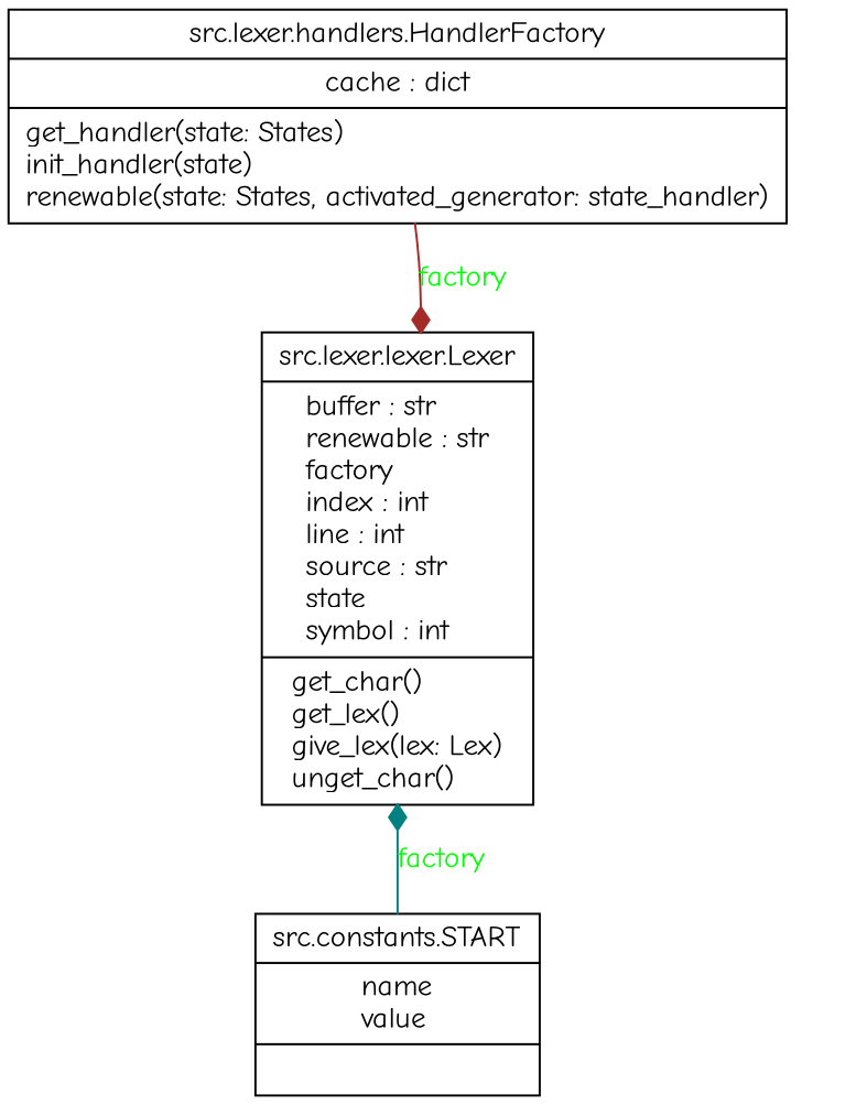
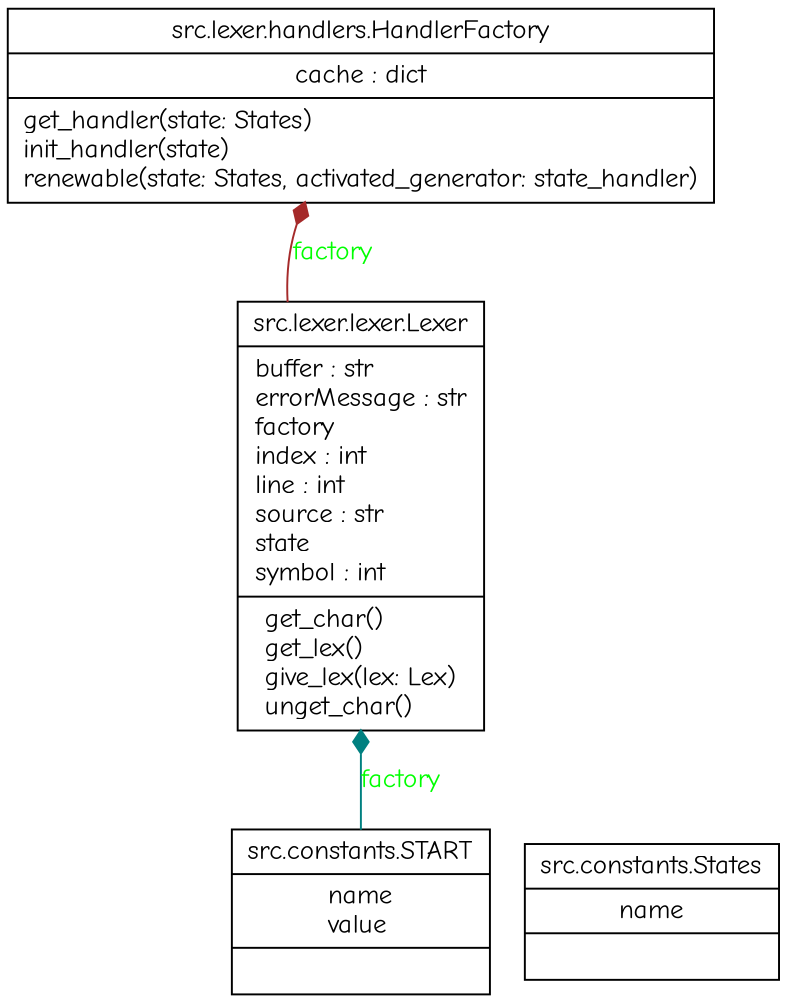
  digraph {
    fontname="Comic Neue"
    rankdir=BT
    node [color=black fontcolor=black fontname="Comic Neue" shape=record style=solid]
    edge [arrowhead=diamond arrowtail=none fontcolor=green fontname="Comic Neue" style=solid]
    n1 [label=<{src.constants.START|name<br ALIGN="LEFT"/>value<br ALIGN="LEFT"/>|}>]
-   n2 [label=<{src.lexer.lexer.Lexer|buffer : str<br ALIGN="LEFT"/>renewable : str<br ALIGN="LEFT"/>factory<br ALIGN="LEFT"/>index : int<br ALIGN="LEFT"/>line : int<br ALIGN="LEFT"/>source : str<br ALIGN="LEFT"/>state<br ALIGN="LEFT"/>symbol : int<br ALIGN="LEFT"/>|get_char()<br ALIGN="LEFT"/>get_lex()<br ALIGN="LEFT"/>give_lex(lex: Lex)<br ALIGN="LEFT"/>unget_char()<br ALIGN="LEFT"/>}>]
+   n2 [label=<{src.lexer.lexer.Lexer|buffer : str<br ALIGN="LEFT"/>errorMessage : str<br ALIGN="LEFT"/>factory<br ALIGN="LEFT"/>index : int<br ALIGN="LEFT"/>line : int<br ALIGN="LEFT"/>source : str<br ALIGN="LEFT"/>state<br ALIGN="LEFT"/>symbol : int<br ALIGN="LEFT"/>|get_char()<br ALIGN="LEFT"/>get_lex()<br ALIGN="LEFT"/>give_lex(lex: Lex)<br ALIGN="LEFT"/>unget_char()<br ALIGN="LEFT"/>}>]
+   n3 [label=<{src.constants.States|name<br ALIGN="LEFT"/>|}>]
    n4 [label=<{src.lexer.handlers.HandlerFactory|cache : dict<br ALIGN="LEFT"/>|get_handler(state: States)<br ALIGN="LEFT"/>init_handler(state)<br ALIGN="LEFT"/>renewable(state: States, activated_generator: state_handler)<br ALIGN="LEFT"/>}>]
    n1 -> n2 [color=teal label=factory]
-   n4 -> n2 [color=brown label=factory]
+   n2 -> n4 [color=brown label=factory]
  }
